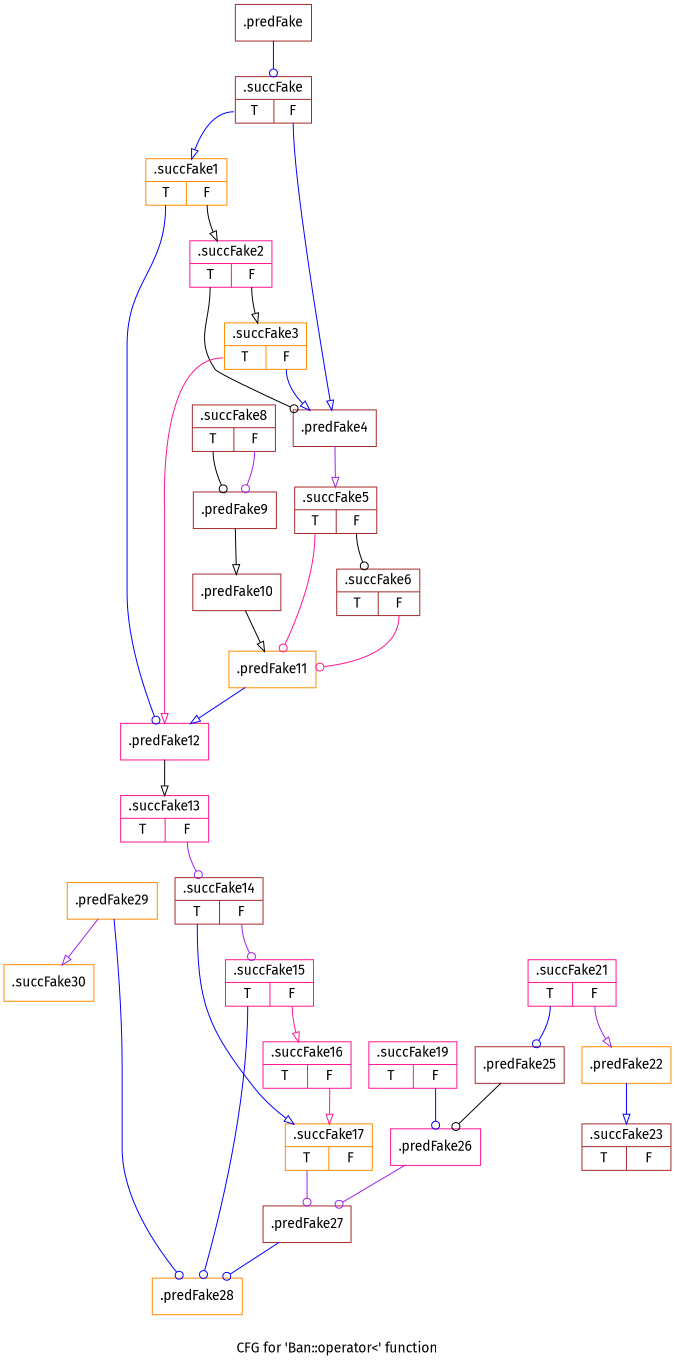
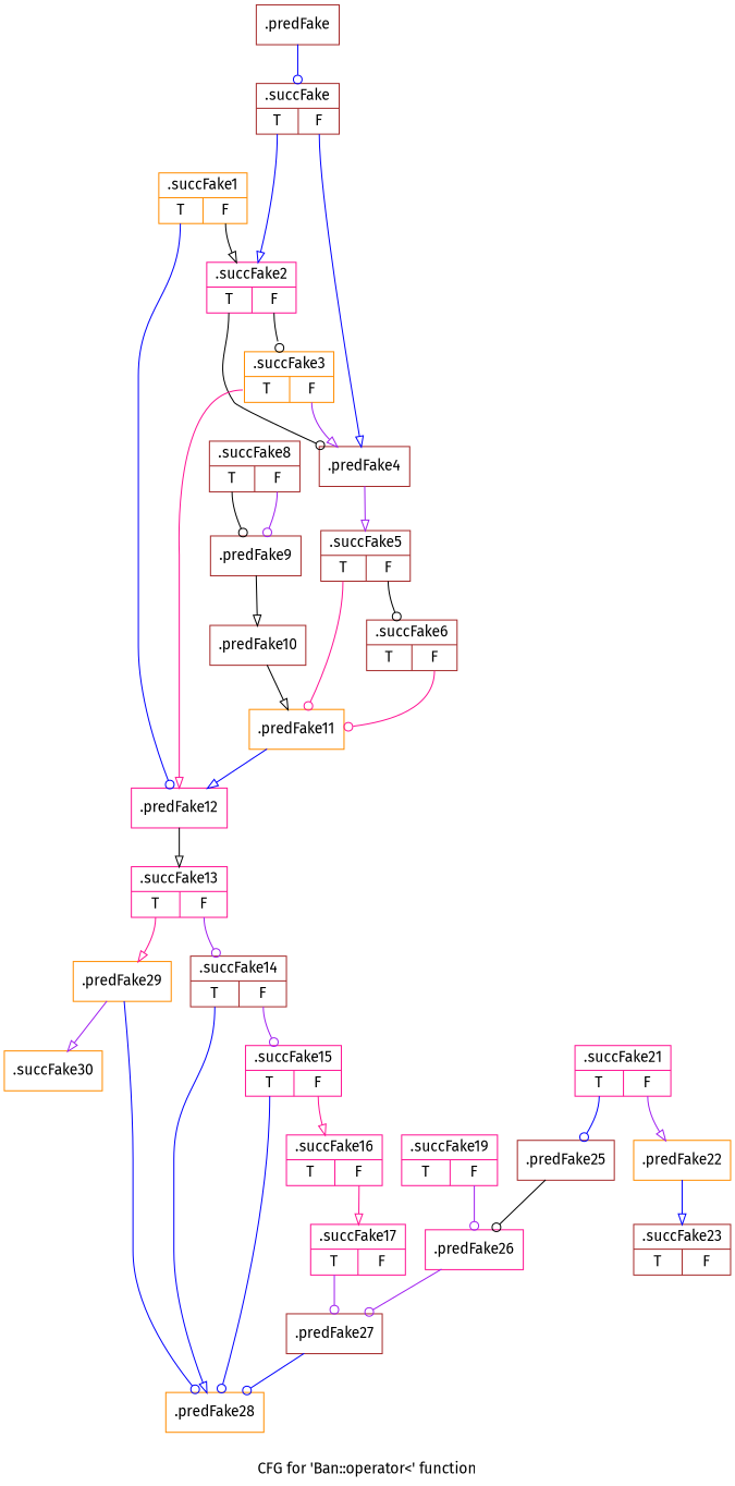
  digraph {
    fontname="Fira Sans"
    label="CFG for 'Ban::operator\<' function"
    node [color=brown fontname="Fira Sans" shape=record filename="../../../../../src/ban_s3.cpp" linenumber=218]
    edge [arrowhead=odot color=blue execusionnum=0 fontname="Fira Sans" tailport=s0]
    n1 [label="{.predFake}" filename="" linenumber=""]
    n2 [label="{.succFake|{<s0>T|<s1>F}}" linenumber=209]
    n3 [color=darkorange label="{.succFake1|{<s0>T|<s1>F}}" linenumber=209]
    n4 [label="{.predFake4}" linenumber=209]
    n5 [color=deeppink label="{.predFake12}" linenumber=209]
    n6 [color=deeppink label="{.succFake2|{<s0>T|<s1>F}}" linenumber=209]
    n7 [label="{.succFake5|{<s0>T|<s1>F}}" linenumber=209]
    n8 [color=deeppink label="{.succFake13|{<s0>T|<s1>F}}"]
    n9 [color=darkorange label="{.succFake3|{<s0>T|<s1>F}}" linenumber=209]
    n10 [color=darkorange label="{.predFake11}" linenumber=209]
    n11 [label="{.succFake6|{<s0>T|<s1>F}}" linenumber=209]
    n12 [color=darkorange label="{.predFake29}"]
    n13 [label="{.succFake14|{<s0>T|<s1>F}}"]
    n14 [label="{.predFake10}" filename="" linenumber=""]
    n15 [label="{.succFake8|{<s0>T|<s1>F}}" linenumber=209]
    n16 [label="{.predFake9}" linenumber=209]
    n17 [color=darkorange label="{.succFake30}"]
    n18 [color=darkorange label="{.predFake28}"]
    n19 [color=deeppink label="{.succFake15|{<s0>T|<s1>F}}"]
    n20 [color=deeppink label="{.succFake16|{<s0>T|<s1>F}}"]
-   n21 [color=darkorange label="{.succFake17|{<s0>T|<s1>F}}"]
+   n21 [color=deeppink label="{.succFake17|{<s0>T|<s1>F}}"]
    n22 [label="{.predFake27}" filename="" linenumber=""]
    n23 [color=deeppink label="{.succFake19|{<s0>T|<s1>F}}"]
    n24 [color=deeppink label="{.predFake26}"]
    n25 [color=darkorange label="{.predFake22}"]
    n26 [label="{.succFake23|{<s0>T|<s1>F}}"]
    n27 [color=deeppink label="{.succFake21|{<s0>T|<s1>F}}"]
    n28 [label="{.predFake25}" filename="" linenumber=""]
    n1 -> n2 [filename="../../../../../src/ban_s3.cpp"]
-   n2 -> n3 [arrowhead=onormal filename="../../../../../src/ban_s3.cpp"]
+   n2 -> n6 [arrowhead=onormal filename="../../../../../src/ban_s3.cpp"]
    n2 -> n4 [arrowhead=onormal tailport=s1 execusionnum=""]
    n3 -> n5 [execusionnum=""]
    n3 -> n6 [arrowhead=onormal color=black filename="../../../../../src/ban_s3.cpp" tailport=s1]
    n4 -> n7 [arrowhead=onormal color=purple filename="../../../../../src/ban_s3.cpp"]
    n5 -> n8 [arrowhead=onormal color=black filename="../../../../../src/ban_s3.cpp"]
    n6 -> n4 [color=black execusionnum=""]
-   n6 -> n9 [arrowhead=onormal color=black filename="../../../../../src/ban_s3.cpp" tailport=s1]
+   n6 -> n9 [color=black filename="../../../../../src/ban_s3.cpp" tailport=s1]
    n7 -> n10 [color=deeppink execusionnum=""]
    n7 -> n11 [color=black filename="../../../../../src/ban_s3.cpp" tailport=s1]
+   n8 -> n12 [arrowhead=onormal color=deeppink execusionnum=""]
    n8 -> n13 [color=purple filename="../../../../../src/ban_s3.cpp" tailport=s1]
-   n9 -> n4 [arrowhead=onormal tailport=s1 execusionnum=""]
+   n9 -> n4 [arrowhead=onormal color=purple tailport=s1 execusionnum=""]
    n9 -> n5 [arrowhead=onormal color=deeppink execusionnum=""]
    n10 -> n5 [arrowhead=onormal filename="../../../../../src/ban_s3.cpp"]
    n11 -> n10 [color=deeppink tailport=s1 execusionnum=""]
    n12 -> n17 [arrowhead=onormal color=purple filename="../../../../../src/ban_s3.cpp"]
    n12 -> n18 [filename="../../../../../src/ban_s3.cpp"]
-   n13 -> n21 [arrowhead=onormal execusionnum=""]
+   n13 -> n18 [arrowhead=onormal execusionnum=""]
    n13 -> n19 [color=purple filename="../../../../../src/ban_s3.cpp" tailport=s1]
    n14 -> n10 [arrowhead=onormal color=black]
    n15 -> n16 [color=black execusionnum=""]
    n15 -> n16 [color=purple filename="../../../../../src/ban_s3.cpp" tailport=s1]
    n16 -> n14 [arrowhead=onormal color=black filename="../../../../../src/ban_s3.cpp"]
    n19 -> n18 [execusionnum=""]
    n19 -> n20 [arrowhead=onormal color=deeppink filename="../../../../../src/ban_s3.cpp" tailport=s1]
    n20 -> n21 [arrowhead=onormal color=deeppink filename="../../../../../src/ban_s3.cpp" tailport=s1]
    n21 -> n22 [color=purple execusionnum=""]
    n22 -> n18
-   n23 -> n24 [tailport=s1 execusionnum=""]
+   n23 -> n24 [color=purple tailport=s1 execusionnum=""]
    n24 -> n22 [color=purple filename="../../../../../src/ban_s3.cpp"]
    n25 -> n26 [arrowhead=onormal filename="../../../../../src/ban_s3.cpp"]
    n27 -> n25 [arrowhead=onormal color=purple tailport=s1 execusionnum=""]
    n27 -> n28 [execusionnum=""]
    n28 -> n24 [color=black]
  }
